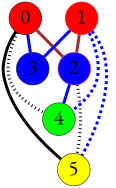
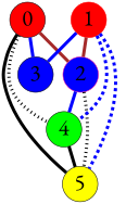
  graph {
    splines=true
    fontname="EB Garamond"
    node [color=black fillcolor=red fixedsize=true fontname="EB Garamond" fontsize=42 penwidth=1 shape=circle style=filled]
    edge [color=blue penwidth=6 style=bold fontname="EB Garamond"]
    0 [height=0.91667 width=0.91667]
    2 [color=deeppink fillcolor=blue height=0.91667 width=0.91667]
    3 [fillcolor=blue height=0.91667 width=0.91667]
    4 [fillcolor=green height=0.91667 width=0.91667]
    5 [fillcolor=yellow height=0.91667 width=0.91667]
    1 [color=red height=0.91667 width=0.91667]
    0 -- 2 [color=brown]
    0 -- 3
    0 -- 4 [color=black style=dotted]
    0 -- 5 [color=black]
    2 -- 4
    2 -- 5 [color=black style=dotted]
+   4 -- 5 [color=black]
    1 -- 2 [color=brown]
    1 -- 3
    1 -- 4 [style=dashed]
    1 -- 5 [style=dashed]
  }
